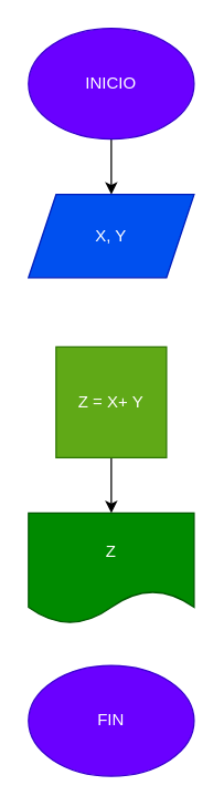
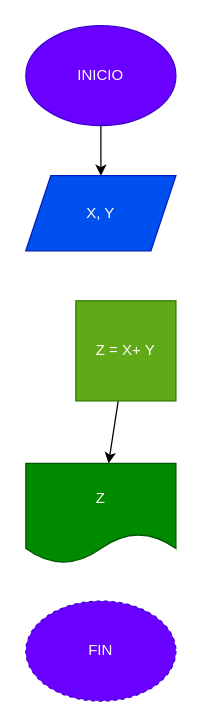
  <mxCell id="0" />
  <mxCell id="1" parent="0" />
  <mxCell id="2" value="" style="edgeStyle=none;html=1;strokeColor=#000000;" edge="1" parent="1" source="3" target="4"><mxGeometry relative="1" as="geometry" /></mxCell>
  <mxCell id="3" value="INICIO" style="ellipse;whiteSpace=wrap;html=1;fillColor=#6a00ff;fontColor=#ffffff;strokeColor=#3700CC;" vertex="1" parent="1"><mxGeometry x="20" width="120" height="80" as="geometry" y="20" /></mxCell>
  <mxCell id="4" value="X, Y" style="shape=parallelogram;perimeter=parallelogramPerimeter;whiteSpace=wrap;html=1;fixedSize=1;fillColor=#0050ef;fontColor=#ffffff;strokeColor=#001DBC;" vertex="1" parent="1"><mxGeometry x="20" y="140" width="120" height="60" as="geometry" /></mxCell>
  <mxCell id="5" value="" style="edgeStyle=none;html=1;strokeColor=#000000;" edge="1" parent="1" source="6" target="7"><mxGeometry relative="1" as="geometry" /></mxCell>
- <mxCell id="6" value="Z = X+ Y" style="whiteSpace=wrap;html=1;aspect=fixed;fillColor=#60a917;fontColor=#ffffff;strokeColor=#2D7600;" vertex="1" parent="1"><mxGeometry x="40" y="250" width="80" height="80" as="geometry" /></mxCell>
+ <mxCell id="6" value="Z = X+ Y" style="whiteSpace=wrap;html=1;aspect=fixed;fillColor=#60a917;fontColor=#ffffff;strokeColor=#2D7600;" vertex="1" parent="1"><mxGeometry x="60" y="240" width="80" height="80" as="geometry" /></mxCell>
  <mxCell id="7" value="Z" style="shape=document;whiteSpace=wrap;html=1;boundedLbl=1;fillColor=#008a00;fontColor=#ffffff;strokeColor=#005700;" vertex="1" parent="1"><mxGeometry x="20" y="370" width="120" height="80" as="geometry" /></mxCell>
- <mxCell id="8" value="FIN" style="ellipse;whiteSpace=wrap;html=1;fillColor=#6a00ff;fontColor=#ffffff;strokeColor=#3700CC;" vertex="1" parent="1"><mxGeometry x="20" y="480" width="120" height="80" as="geometry" /></mxCell>
+ <mxCell id="8" value="FIN" style="ellipse;whiteSpace=wrap;html=1;fillColor=#6a00ff;fontColor=#ffffff;strokeColor=#3700CC;dashed=1;" vertex="1" parent="1"><mxGeometry x="20" y="480" width="120" height="80" as="geometry" /></mxCell>
